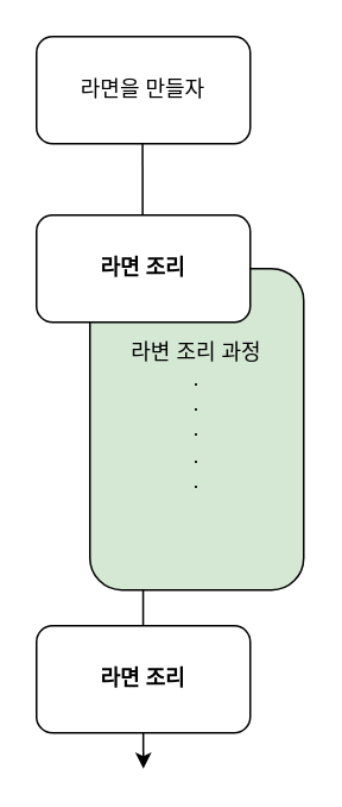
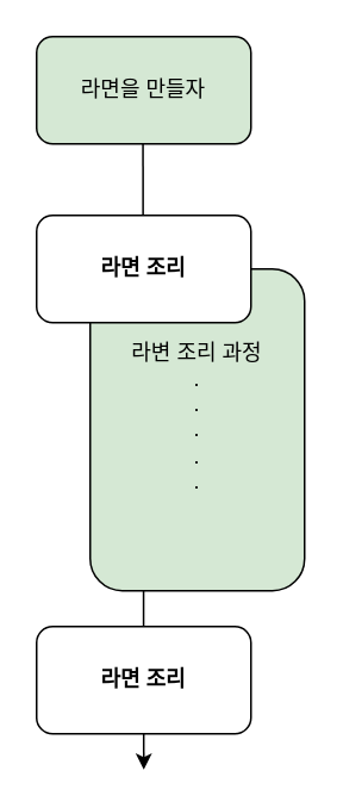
  <mxCell id="0" />
  <mxCell id="1" parent="0" />
  <mxCell id="2" value="" style="endArrow=classic;html=1;rounded=0;" edge="1" parent="1"><mxGeometry width="50" height="50" relative="1" as="geometry"><mxPoint x="79.5" y="40" as="sourcePoint" /><mxPoint x="80" y="430" as="targetPoint" /></mxGeometry></mxCell>
- <mxCell id="3" value="라면을 만들자" style="rounded=1;whiteSpace=wrap;html=1;" vertex="1" parent="1"><mxGeometry x="20" y="20" width="120" height="60" as="geometry" /></mxCell>
+ <mxCell id="3" value="라면을 만들자" style="rounded=1;whiteSpace=wrap;html=1;fillColor=#d5e8d4;" vertex="1" parent="1"><mxGeometry x="20" y="20" width="120" height="60" as="geometry" /></mxCell>
  <mxCell id="4" value="라변 조리 과정&lt;br&gt;.&lt;div&gt;.&lt;/div&gt;&lt;div&gt;.&lt;/div&gt;&lt;div&gt;.&lt;/div&gt;&lt;div&gt;.&lt;/div&gt;&lt;div&gt;&lt;br&gt;&lt;/div&gt;" style="rounded=1;whiteSpace=wrap;html=1;fillColor=#d5e8d4;" vertex="1" parent="1"><mxGeometry x="50" y="150" width="120" height="180" as="geometry" /></mxCell>
  <mxCell id="5" value="라면 조리" style="rounded=1;whiteSpace=wrap;html=1;fontStyle=1" vertex="1" parent="1"><mxGeometry x="20" y="120" width="120" height="60" as="geometry" /></mxCell>
  <mxCell id="6" value="라면 조리" style="rounded=1;whiteSpace=wrap;html=1;fontStyle=1" vertex="1" parent="1"><mxGeometry x="20" y="350" width="120" height="60" as="geometry" /></mxCell>
